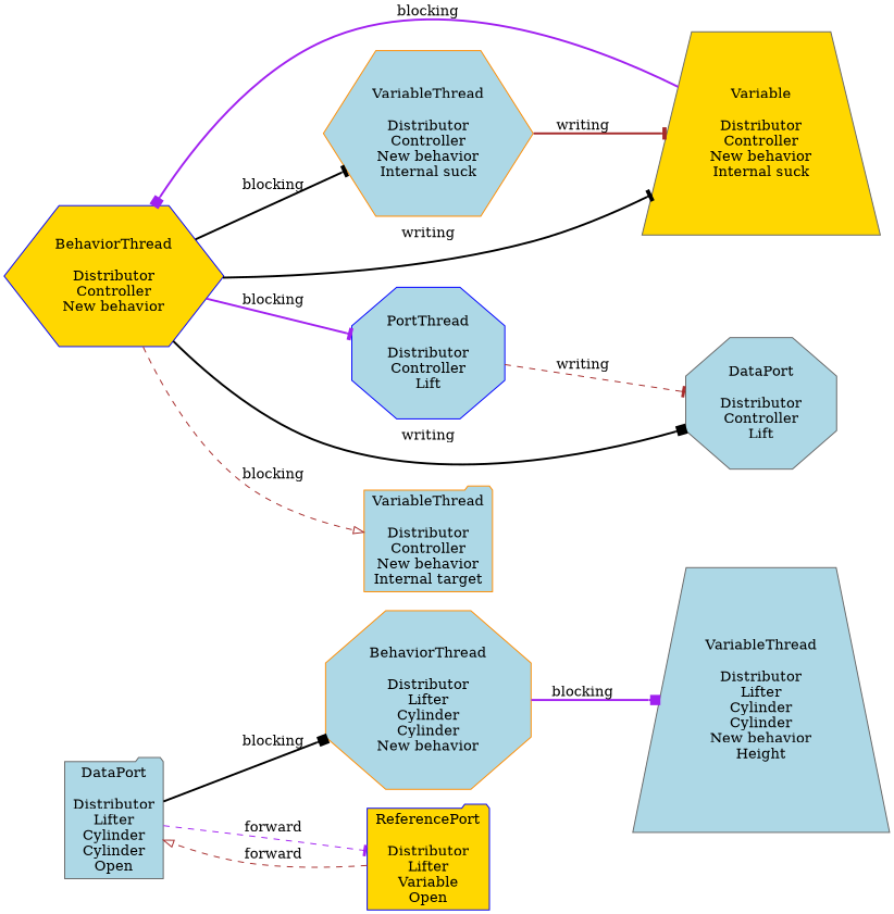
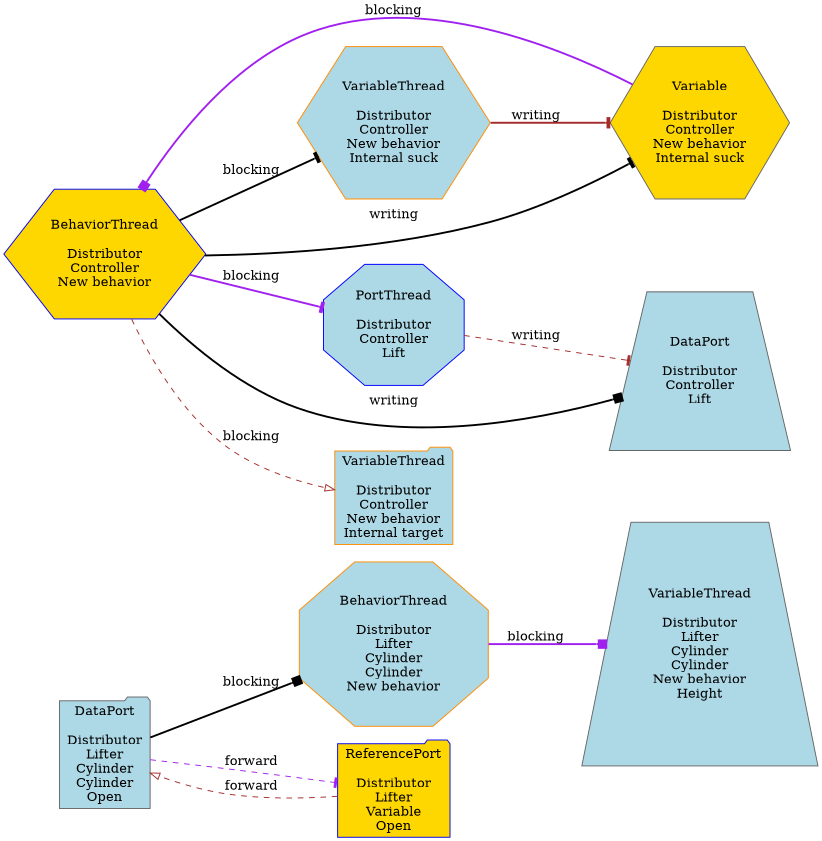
  digraph {
    rankdir=LR
    node [color=gray40 fillcolor=lightblue shape=octagon style=filled]
    edge [arrowhead=tee color=purple style=bold]
    n1 [label="VariableThread\n\nDistributor\nLifter\nCylinder\nCylinder\nNew behavior\nHeight" shape=trapezium]
    n2 [color=darkorange label="BehaviorThread\n\nDistributor\nLifter\nCylinder\nCylinder\nNew behavior"]
    n3 [color=blue label="PortThread\n\nDistributor\nController\nLift"]
-   n4 [label="DataPort\n\nDistributor\nController\nLift"]
+   n4 [label="DataPort\n\nDistributor\nController\nLift" shape=trapezium]
    n5 [color=darkorange label="VariableThread\n\nDistributor\nController\nNew behavior\nInternal suck" shape=hexagon]
-   n6 [fillcolor=gold label="Variable\n\nDistributor\nController\nNew behavior\nInternal suck" shape=trapezium]
+   n6 [fillcolor=gold label="Variable\n\nDistributor\nController\nNew behavior\nInternal suck" shape=hexagon]
    n7 [color=blue fillcolor=gold label="BehaviorThread\n\nDistributor\nController\nNew behavior" shape=hexagon]
    n8 [color=darkorange label="VariableThread\n\nDistributor\nController\nNew behavior\nInternal target" shape=folder]
    n9 [label="DataPort\n\nDistributor\nLifter\nCylinder\nCylinder\nOpen" shape=folder]
    n10 [color=blue fillcolor=gold label="ReferencePort\n\nDistributor\nLifter\nVariable\nOpen" shape=folder]
    n2 -> n1 [arrowhead=box label=blocking]
    n3 -> n4 [color=brown label=writing style=dashed]
    n5 -> n6 [color=brown label=writing]
    n6 -> n7 [arrowhead=box label=blocking]
    n7 -> n3 [label=blocking]
    n7 -> n4 [arrowhead=box color=black label=writing]
    n7 -> n5 [color=black label=blocking]
    n7 -> n6 [color=black label=writing]
    n7 -> n8 [arrowhead=onormal color=brown label=blocking style=dashed]
    n9 -> n2 [arrowhead=box color=black label=blocking]
    n9 -> n10 [label=forward style=dashed]
    n10 -> n9 [arrowhead=onormal color=brown label=forward style=dashed]
  }
